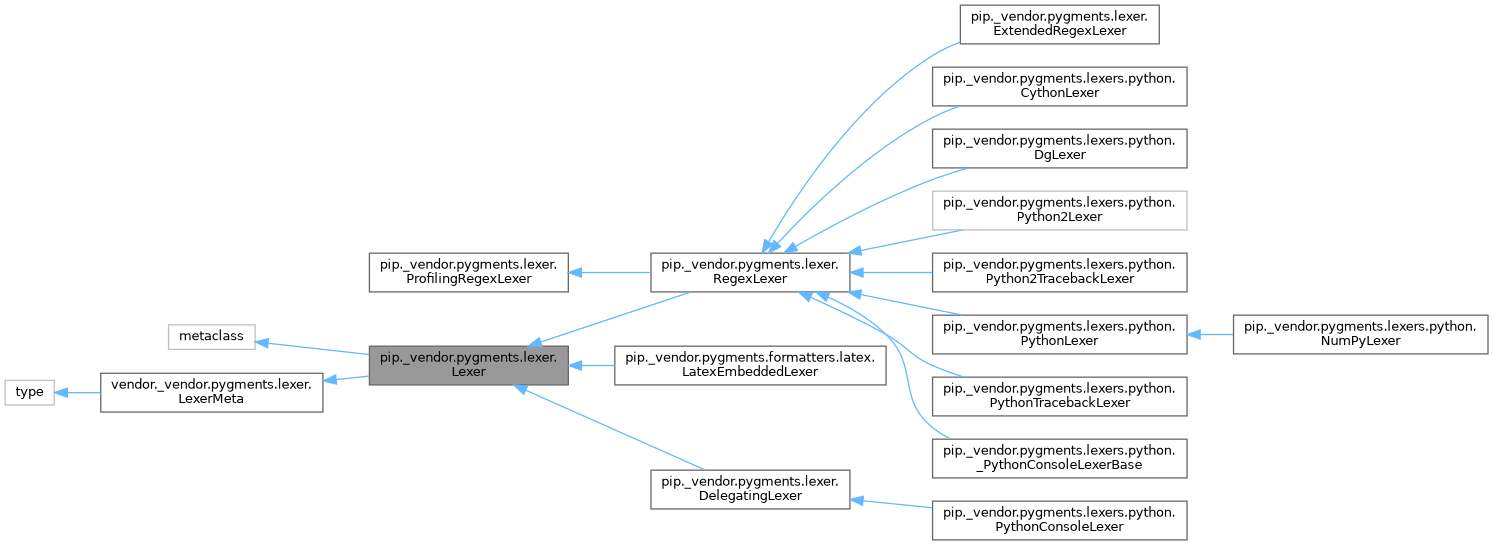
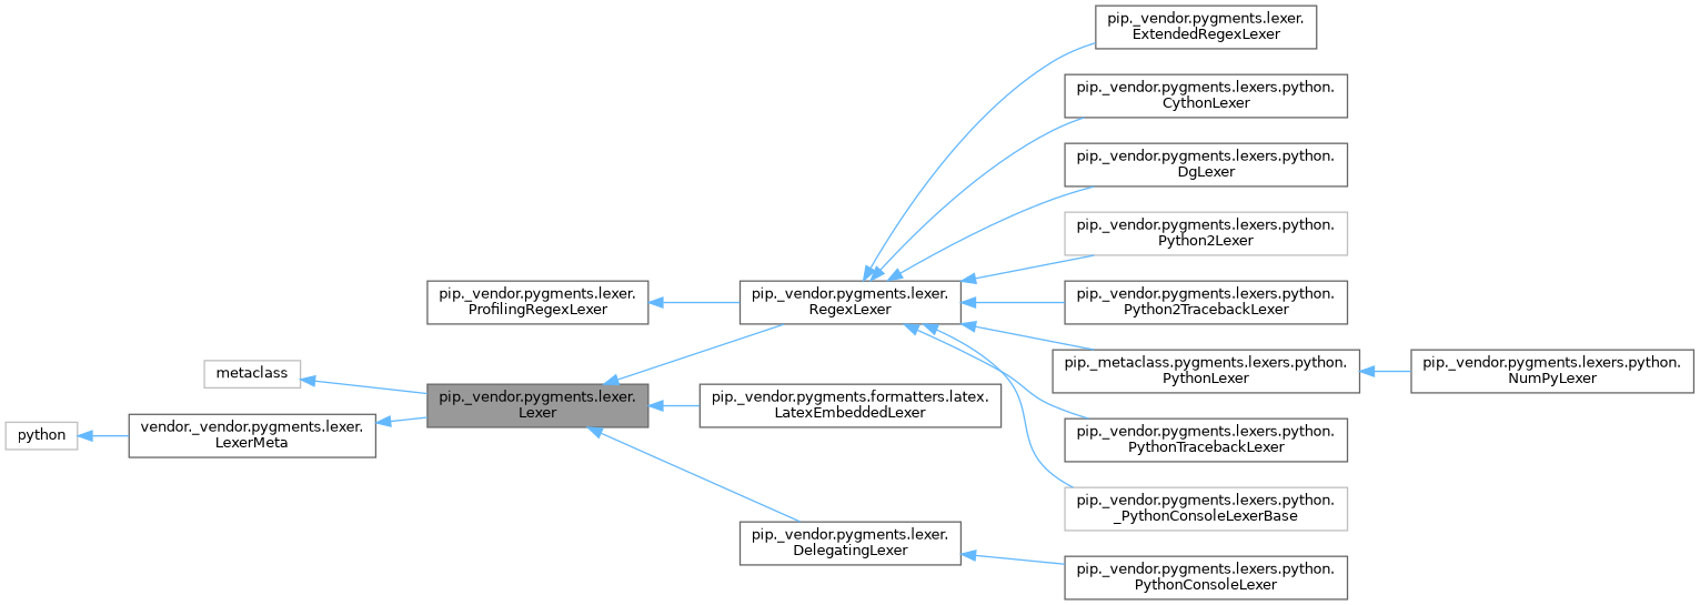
  digraph {
    rankdir=LR
    node [color=gray40 fillcolor=white fontname=Helvetica fontsize=10 shape=box style=filled]
    edge [color=steelblue1 dir=back fontname=Helvetica fontsize=10 labelfontname=Helvetica labelfontsize=10 style=solid]
    n1 [fillcolor=grey60 fontcolor=black height=0.2 label="pip._vendor.pygments.lexer.\lLexer" width=0.4]
    n2 [height=0.2 label="pip._vendor.pygments.formatters.latex.\lLatexEmbeddedLexer" width=0.4]
    n3 [height=0.2 label="pip._vendor.pygments.lexer.\lDelegatingLexer" width=0.4]
    n4 [height=0.2 label="pip._vendor.pygments.lexer.\lRegexLexer" width=0.4]
    n5 [height=0.2 label="pip._vendor.pygments.lexers.python.\lPythonConsoleLexer" width=0.4]
    n6 [height=0.2 label="pip._vendor.pygments.lexer.\lExtendedRegexLexer" width=0.4]
    n7 [height=0.2 label="pip._vendor.pygments.lexers.python.\lCythonLexer" width=0.4]
    n8 [height=0.2 label="pip._vendor.pygments.lexers.python.\lDgLexer" width=0.4]
    n9 [color=grey75 height=0.2 label="pip._vendor.pygments.lexers.python.\lPython2Lexer" width=0.4]
    n10 [height=0.2 label="pip._vendor.pygments.lexers.python.\lPython2TracebackLexer" width=0.4]
-   n11 [height=0.2 label="pip._vendor.pygments.lexers.python.\lPythonLexer" width=0.4]
+   n11 [height=0.2 label="pip._metaclass.pygments.lexers.python.\lPythonLexer" width=0.4]
    n12 [height=0.2 label="pip._vendor.pygments.lexers.python.\lPythonTracebackLexer" width=0.4]
-   n13 [height=0.2 label="pip._vendor.pygments.lexers.python.\l_PythonConsoleLexerBase" width=0.4]
+   n13 [color=grey75 height=0.2 label="pip._vendor.pygments.lexers.python.\l_PythonConsoleLexerBase" width=0.4]
    n14 [color=grey75 height=0.2 label=metaclass width=0.4]
    n15 [height=0.2 label="vendor._vendor.pygments.lexer.\lLexerMeta" width=0.4]
-   n16 [color=grey75 height=0.2 label=type width=0.4]
+   n16 [color=grey75 height=0.2 label=python width=0.4]
    n17 [height=0.2 label="pip._vendor.pygments.lexer.\lProfilingRegexLexer" width=0.4]
    n18 [height=0.2 label="pip._vendor.pygments.lexers.python.\lNumPyLexer" width=0.4]
    n1 -> n2
    n1 -> n3
    n1 -> n4
    n3 -> n5
    n4 -> n6
    n4 -> n7
    n4 -> n8
    n4 -> n9
    n4 -> n10
    n4 -> n11
    n4 -> n12
    n4 -> n13
    n11 -> n18
    n14 -> n1
    n15 -> n1
    n16 -> n15
    n17 -> n4
  }
